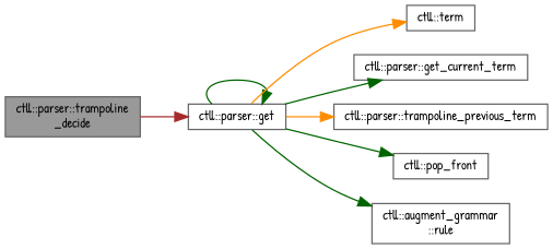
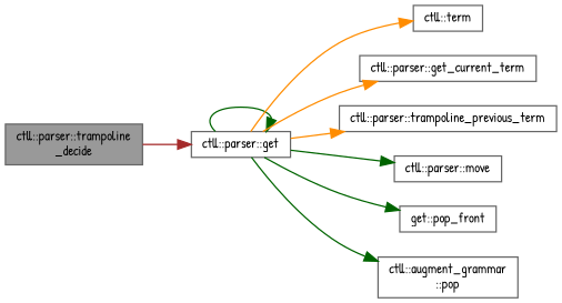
  digraph {
    fontname="Patrick Hand"
    rankdir=LR
    node [color=grey40 fillcolor=white fontname="Patrick Hand" fontsize=10 shape=box style=filled]
    edge [color=darkgreen fontname="Patrick Hand" fontsize=10 labelfontname=Helvetica labelfontsize=10 style=solid]
    n1 [color=gray40 fillcolor=grey60 fontcolor=black height=0.2 label="ctll::parser::trampoline\l_decide" width=0.4]
    n2 [height=0.2 label="ctll::parser::get" width=0.4]
    n3 [height=0.2 label="ctll::term" width=0.4]
    n4 [height=0.2 label="ctll::parser::get_current_term" width=0.4]
    n5 [height=0.2 label="ctll::parser::trampoline_previous_term" width=0.4]
-   n7 [height=0.2 label="ctll::pop_front" width=0.4]
-   n8 [height=0.2 label="ctll::augment_grammar\l::rule" width=0.4]
+   n6 [height=0.2 label="ctll::parser::move" width=0.4]
+   n7 [height=0.2 label="get::pop_front" width=0.4]
+   n8 [height=0.2 label="ctll::augment_grammar\l::pop" width=0.4]
    n1 -> n2 [color=brown]
    n2 -> n2
    n2 -> n3 [color=darkorange]
-   n2 -> n4
+   n2 -> n4 [color=darkorange]
    n2 -> n5 [color=darkorange]
+   n2 -> n6
    n2 -> n7
    n2 -> n8
  }
